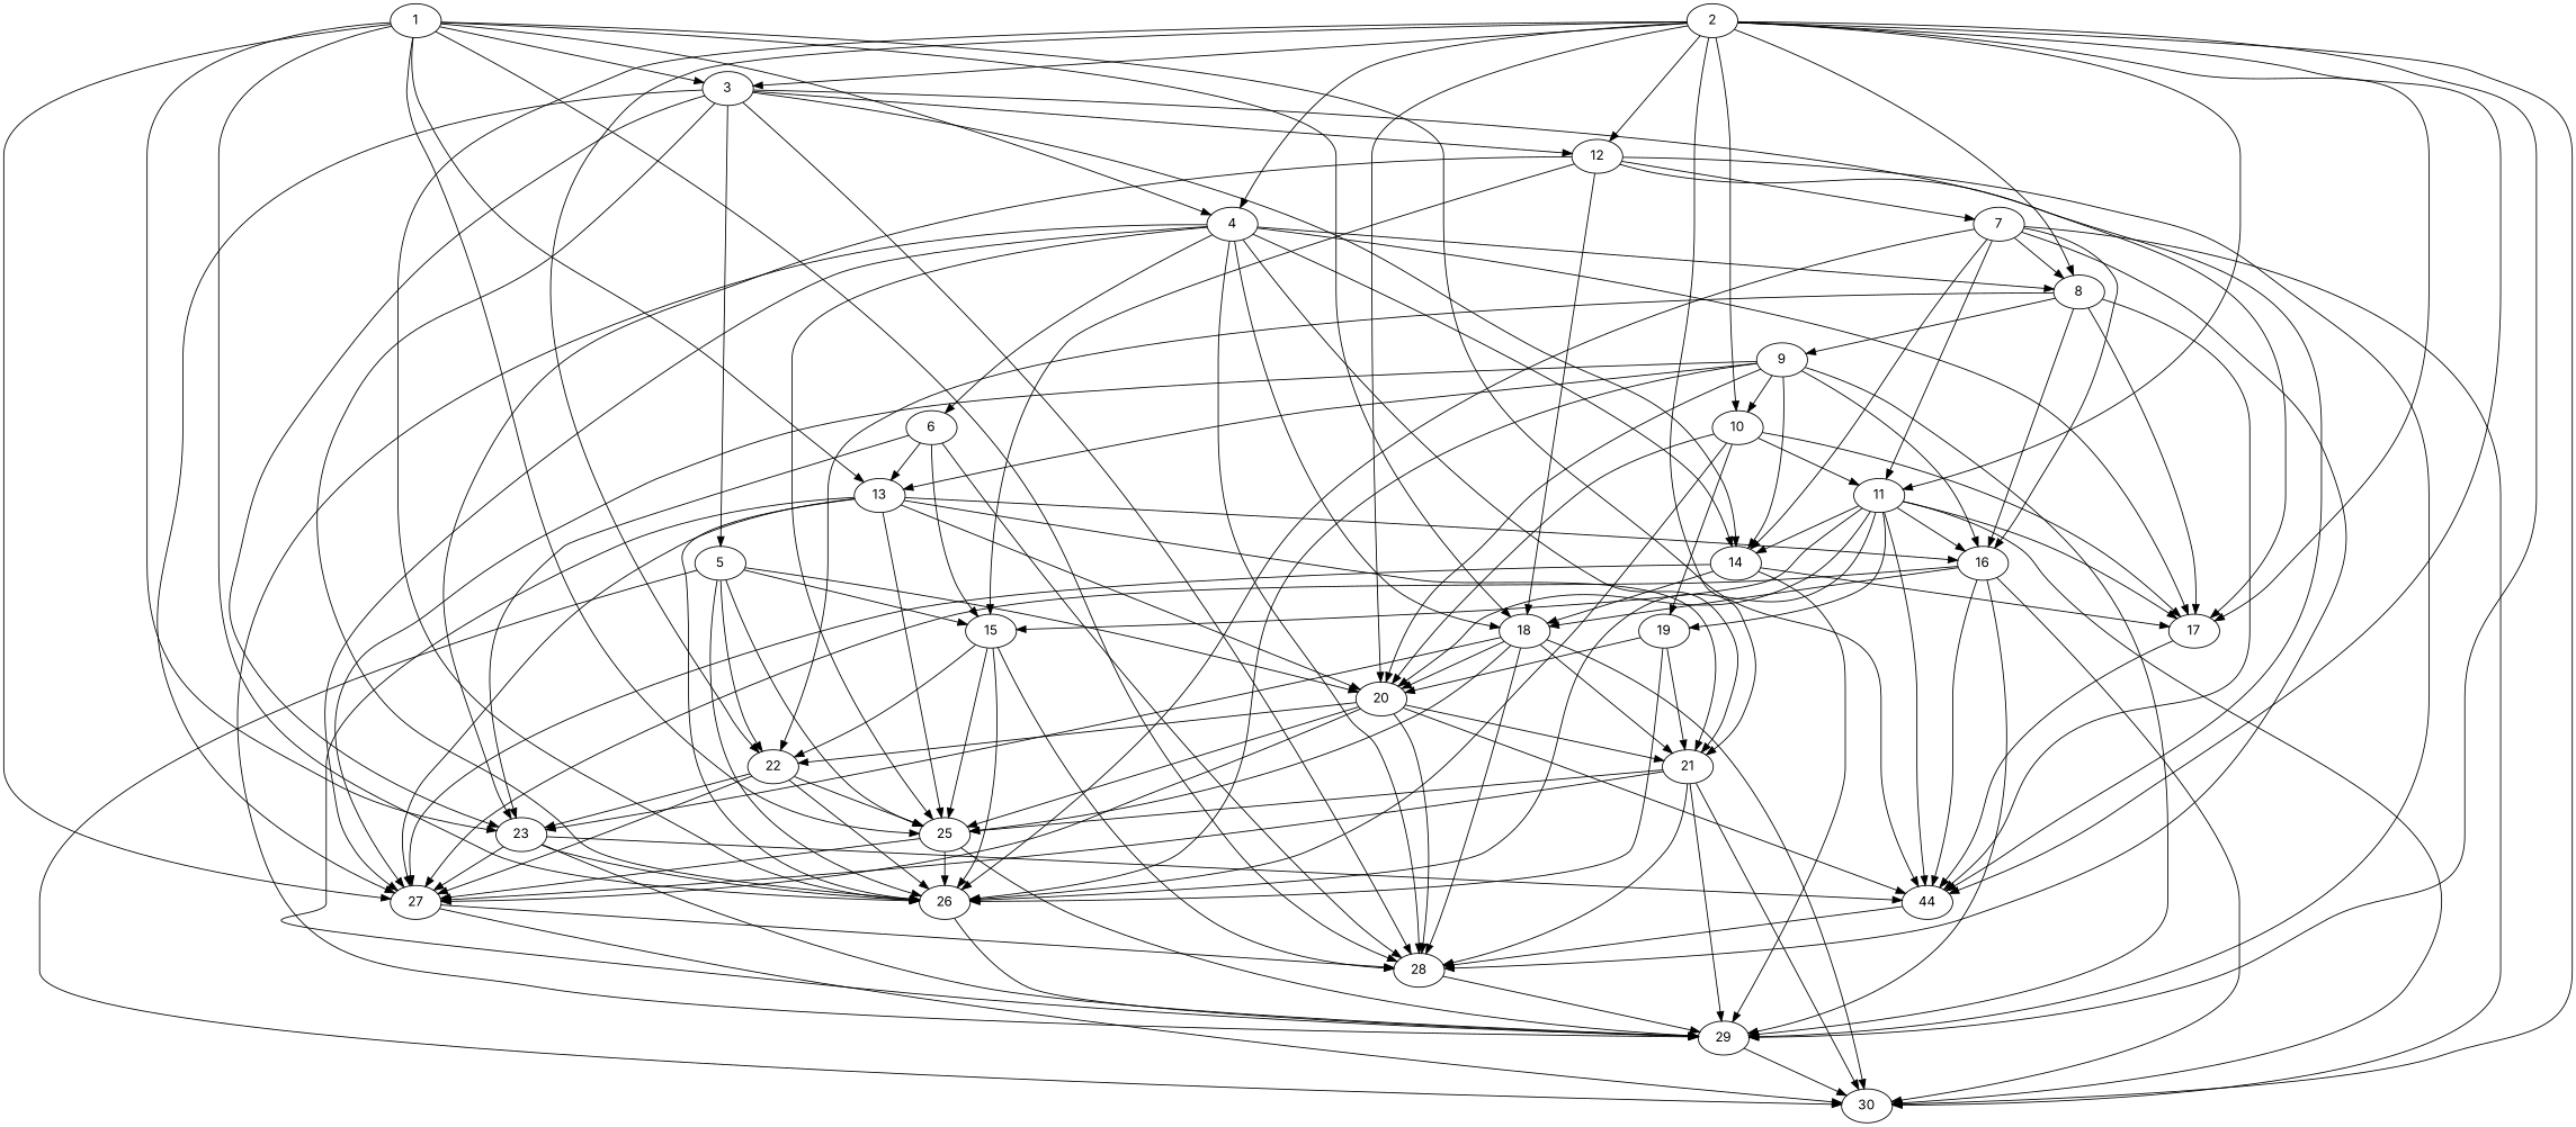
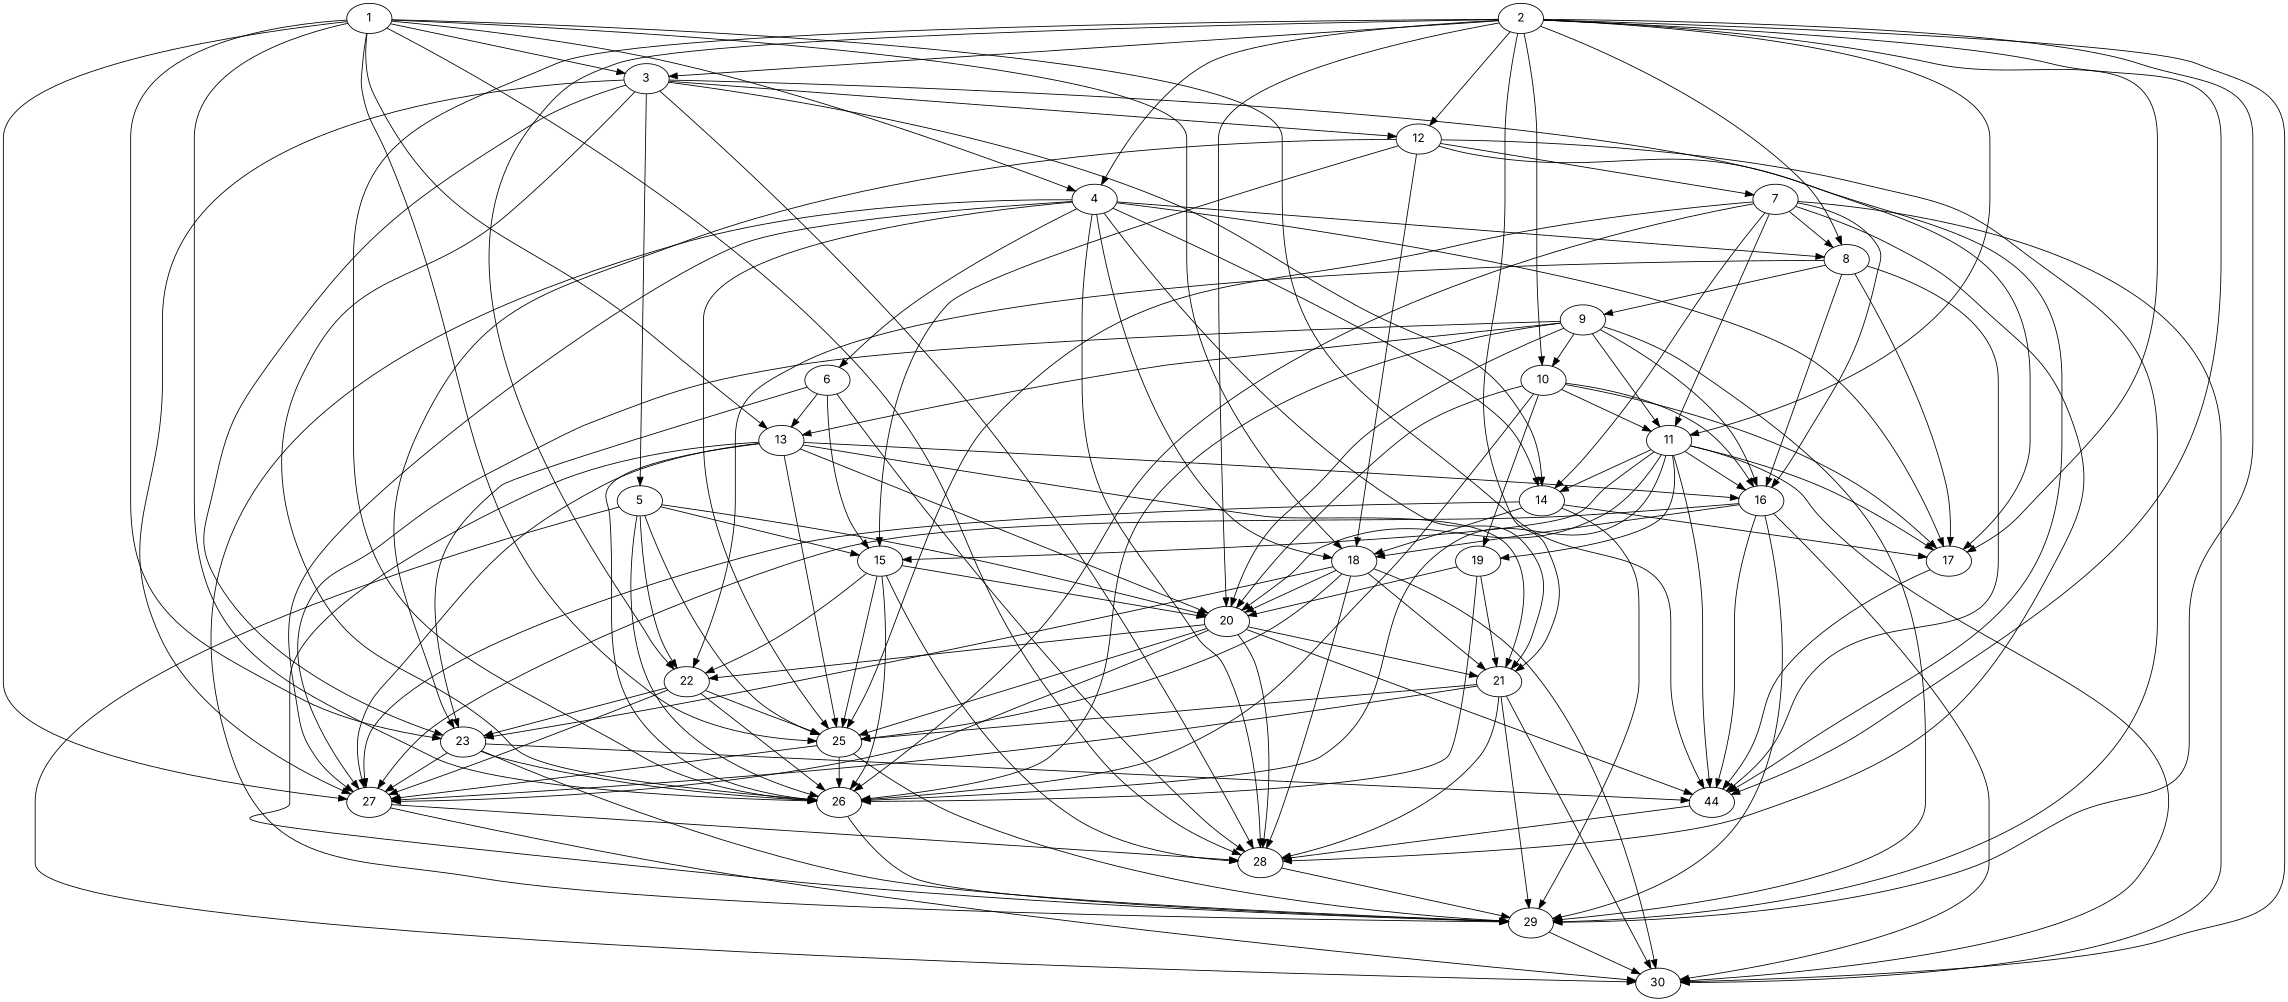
  digraph {
    "Number of processors"=16
    "Total schedule length"=266
    fontname=Inter
    node ["Finish time"=217 Processor=5 "Start time"=0 Weight=17 fontname=Inter]
    edge [Weight=3 fontname=Inter]
    1 ["Finish time"=15 Processor=2 Weight=15]
    3 ["Finish time"=36 Processor=6 "Start time"=19]
    4 ["Finish time"=19 Processor=2 "Start time"=15 Weight=4]
    13 ["Finish time"=84 Processor=3 "Start time"=64 Weight=20]
    18 ["Finish time"=123 "Start time"=103 Weight=20]
    23 ["Finish time"=175 "Start time"=153 Weight=22]
    n7 ["Finish time"=208 Processor=16 "Start time"=191 label=44]
    25 ["Finish time"=197 "Start time"=175 Weight=22]
    26 [Processor=3 "Start time"=208 Weight=9]
    27 ["Start time"=197 Weight=20]
    28 ["Finish time"=234 "Start time"=217]
    12 ["Finish time"=40 Processor=6 "Start time"=36 Weight=4]
    17 ["Finish time"=124 Processor=16 "Start time"=107]
    5 ["Finish time"=53 Processor=6 "Start time"=40 Weight=13]
    14 ["Finish time"=98 Processor=2 "Start time"=81]
    8 ["Finish time"=39 Processor=2 "Start time"=22]
    21 ["Finish time"=154 Processor=6 "Start time"=145 Weight=9]
    29 ["Finish time"=249 "Start time"=234 Weight=15]
    6 ["Finish time"=50 Processor=3 "Start time"=28 Weight=22]
    20 ["Finish time"=140 "Start time"=123]
    16 ["Finish time"=103 "Start time"=94 Weight=9]
    30 ["Finish time"=266 "Start time"=249]
    15 ["Finish time"=107 Processor=4 "Start time"=90]
    7 ["Finish time"=17 Processor=1]
    22 ["Finish time"=153 "Start time"=140 Weight=13]
    9 ["Finish time"=61 Processor=2 "Start time"=39 Weight=22]
    2 ["Finish time"=4 Processor=16 Weight=4]
    10 ["Finish time"=74 Processor=2 "Start time"=61 Weight=13]
    11 ["Finish time"=81 Processor=2 "Start time"=74 Weight=7]
    19 ["Finish time"=98 Processor=1 "Start time"=87 Weight=11]
    1 -> 3 [Weight=4]
    1 -> 4 [Weight=5]
    1 -> 13 [Weight=2]
    1 -> 18 [Weight=8]
    1 -> 23
    1 -> n7 [Weight=2]
    1 -> 25 [Weight=8]
    1 -> 26 [Weight=5]
    1 -> 27 [Weight=4]
    1 -> 28 [Weight=10]
    3 -> 23
    3 -> 26
    3 -> 27 [Weight=5]
    3 -> 28 [Weight=10]
    3 -> 12 [Weight=9]
    3 -> 17 [Weight=8]
    3 -> 5 [Weight=6]
    3 -> 14 [Weight=6]
    4 -> 18 [Weight=8]
    4 -> 25 [Weight=6]
    4 -> 27 [Weight=4]
    4 -> 28
    4 -> 17 [Weight=7]
    4 -> 14 [Weight=5]
    4 -> 8 [Weight=7]
    4 -> 21 [Weight=10]
    4 -> 29
    4 -> 6 [Weight=9]
    13 -> 25 [Weight=8]
    13 -> 26 [Weight=4]
    13 -> 27 [Weight=6]
    13 -> 21 [Weight=7]
    13 -> 29
    13 -> 20 [Weight=2]
    13 -> 16 [Weight=10]
    18 -> 23 [Weight=10]
    18 -> 25
    18 -> 28 [Weight=10]
    18 -> 21 [Weight=9]
    18 -> 20 [Weight=7]
    18 -> 30 [Weight=9]
    23 -> n7 [Weight=10]
    23 -> 26 [Weight=2]
    23 -> 27 [Weight=6]
    23 -> 29 [Weight=6]
    n7 -> 28 [Weight=4]
    25 -> 26 [Weight=4]
    25 -> 27 [Weight=5]
    25 -> 29 [Weight=10]
    26 -> 29 [Weight=10]
    27 -> 28 [Weight=5]
    27 -> 30 [Weight=10]
    28 -> 29 [Weight=4]
    12 -> 18 [Weight=8]
    12 -> 23 [Weight=8]
    12 -> n7 [Weight=6]
    12 -> 29 [Weight=5]
    12 -> 15 [Weight=5]
    12 -> 7
    17 -> n7
    5 -> 25 [Weight=7]
    5 -> 26
    5 -> 20 [Weight=7]
    5 -> 30
    5 -> 15 [Weight=5]
    5 -> 22 [Weight=2]
    14 -> 18 [Weight=5]
    14 -> 27 [Weight=8]
    14 -> 17 [Weight=6]
    14 -> 29 [Weight=2]
    8 -> n7 [Weight=6]
    8 -> 17 [Weight=6]
    8 -> 16 [Weight=5]
    8 -> 22
    8 -> 9 [Weight=6]
    21 -> 25 [Weight=10]
    21 -> 27
    21 -> 28 [Weight=2]
    21 -> 29 [Weight=9]
    21 -> 30 [Weight=2]
    29 -> 30 [Weight=8]
    6 -> 13 [Weight=10]
    6 -> 23 [Weight=7]
    6 -> 28 [Weight=2]
    6 -> 15 [Weight=6]
    20 -> n7 [Weight=8]
    20 -> 25 [Weight=9]
    20 -> 27 [Weight=4]
    20 -> 28 [Weight=9]
    20 -> 21 [Weight=5]
    20 -> 22 [Weight=2]
    16 -> 18 [Weight=5]
    16 -> n7 [Weight=2]
    16 -> 27 [Weight=5]
    16 -> 29
    16 -> 30
    15 -> 25 [Weight=10]
    15 -> 26 [Weight=10]
    15 -> 28
+   15 -> 20
    15 -> 22
+   7 -> 25 [Weight=5]
    7 -> 26 [Weight=4]
    7 -> 28 [Weight=10]
    7 -> 14 [Weight=5]
    7 -> 8 [Weight=5]
    7 -> 16
    7 -> 30 [Weight=2]
    7 -> 11 [Weight=2]
    22 -> 23 [Weight=8]
    22 -> 25
    22 -> 26 [Weight=10]
    22 -> 27 [Weight=2]
    9 -> 13
    9 -> 26 [Weight=10]
    9 -> 27 [Weight=6]
-   9 -> 14 [Weight=5]
+   9 -> 11 [Weight=5]
    9 -> 29
    9 -> 20 [Weight=2]
    9 -> 16 [Weight=7]
    9 -> 10
    2 -> 3 [Weight=10]
    2 -> 4 [Weight=7]
    2 -> n7 [Weight=10]
    2 -> 26 [Weight=4]
    2 -> 12 [Weight=10]
    2 -> 17 [Weight=6]
    2 -> 8 [Weight=2]
    2 -> 21 [Weight=4]
    2 -> 29 [Weight=2]
    2 -> 20 [Weight=6]
    2 -> 30 [Weight=7]
    2 -> 22 [Weight=2]
    2 -> 10 [Weight=2]
    2 -> 11 [Weight=2]
    10 -> 26 [Weight=7]
    10 -> 17 [Weight=9]
    10 -> 20 [Weight=10]
+   10 -> 16 [Weight=2]
    10 -> 11 [Weight=7]
    10 -> 19 [Weight=8]
    11 -> n7 [Weight=7]
    11 -> 26 [Weight=9]
    11 -> 17 [Weight=8]
    11 -> 14 [Weight=6]
    11 -> 20 [Weight=6]
    11 -> 16 [Weight=8]
    11 -> 30 [Weight=7]
    11 -> 15 [Weight=5]
    11 -> 19 [Weight=6]
    19 -> 26 [Weight=5]
    19 -> 21 [Weight=8]
    19 -> 20 [Weight=6]
  }
